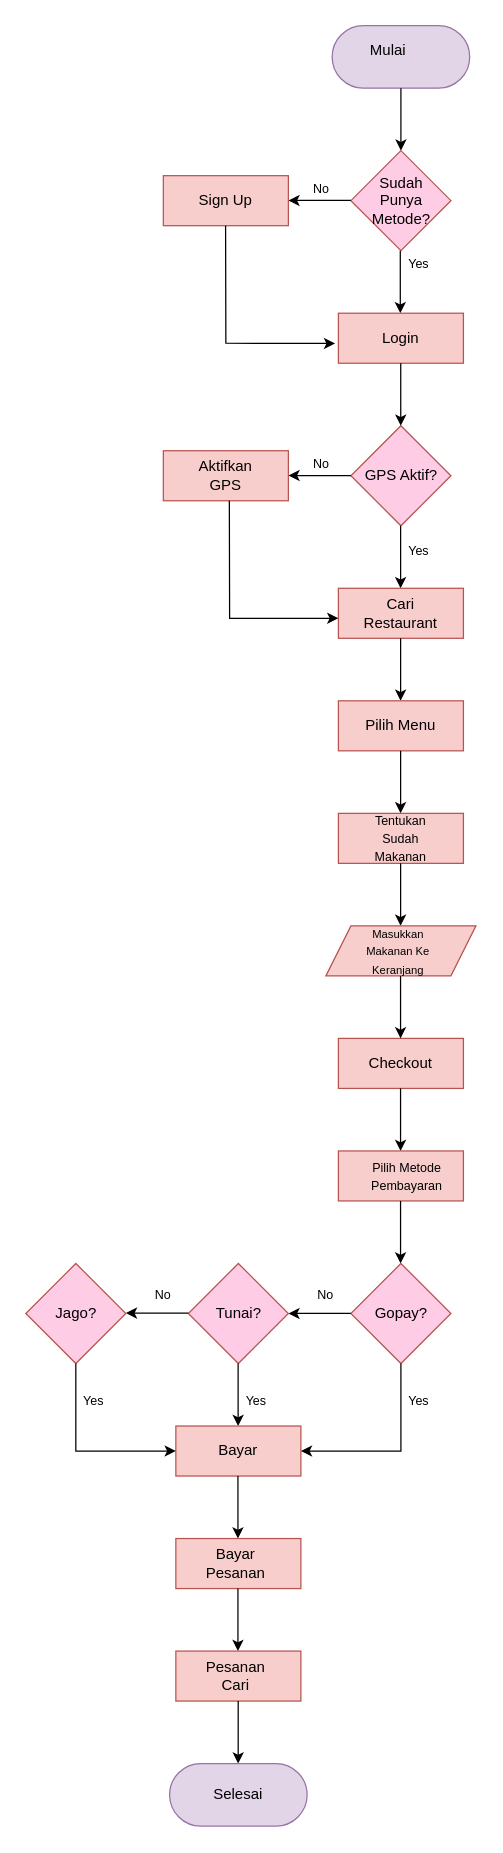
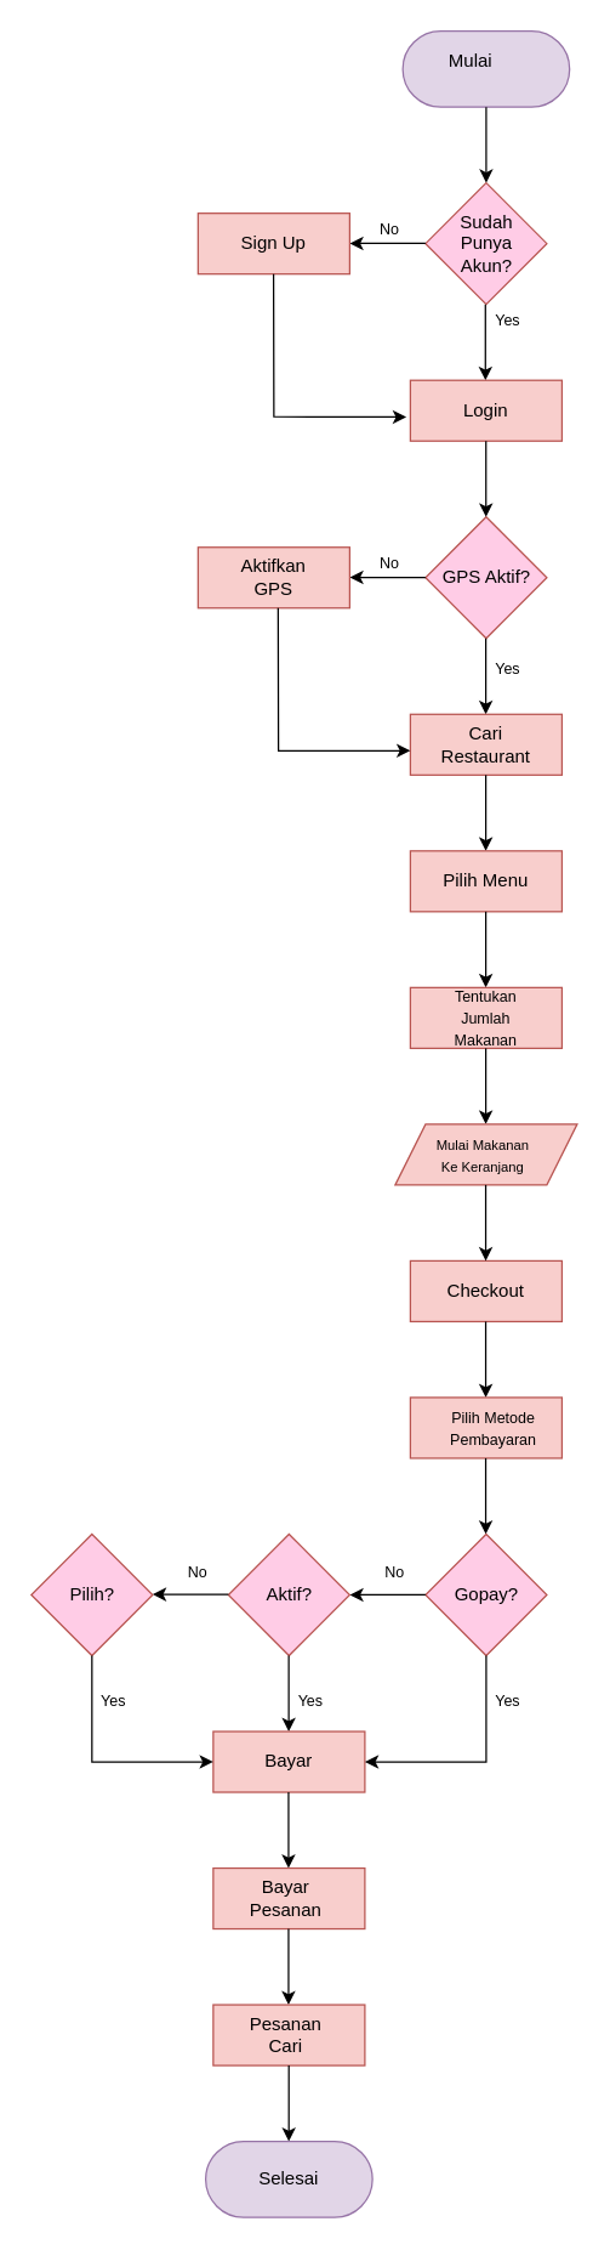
  <mxCell id="0" />
  <mxCell id="1" parent="0" />
  <mxCell id="2" value="" style="rounded=1;whiteSpace=wrap;html=1;arcSize=50;fillColor=#e1d5e7;strokeColor=#9673a6;" vertex="1" parent="1"><mxGeometry x="265" y="20" width="110" height="50" as="geometry" /></mxCell>
  <mxCell id="3" value="Mulai" style="text;html=1;strokeColor=none;fillColor=none;align=center;verticalAlign=middle;whiteSpace=wrap;rounded=0;" vertex="1" parent="1"><mxGeometry x="280" y="25" width="60" height="30" as="geometry" /></mxCell>
  <mxCell id="4" value="" style="endArrow=classic;html=1;rounded=0;exitX=0.5;exitY=1;exitDx=0;exitDy=0;" edge="1" parent="1" source="2"><mxGeometry width="50" height="50" relative="1" as="geometry"><mxPoint x="280" y="130" as="sourcePoint" /><mxPoint x="320" y="120" as="targetPoint" /><Array as="points" /></mxGeometry></mxCell>
  <mxCell id="5" value="" style="rhombus;whiteSpace=wrap;html=1;fillColor=#FFCCE6;strokeColor=#b85450;" vertex="1" parent="1"><mxGeometry x="280" y="120" width="80" height="80" as="geometry" /></mxCell>
- <mxCell id="6" value="Sudah Punya Metode?" style="text;html=1;strokeColor=none;fillColor=none;align=center;verticalAlign=middle;whiteSpace=wrap;rounded=0;" vertex="1" parent="1"><mxGeometry x="287.5" y="140" width="65" height="40" as="geometry" /></mxCell>
+ <mxCell id="6" value="Sudah Punya Akun?" style="text;html=1;strokeColor=none;fillColor=none;align=center;verticalAlign=middle;whiteSpace=wrap;rounded=0;" vertex="1" parent="1"><mxGeometry x="287.5" y="140" width="65" height="40" as="geometry" /></mxCell>
  <mxCell id="7" value="" style="endArrow=classic;html=1;rounded=0;exitX=0.5;exitY=1;exitDx=0;exitDy=0;" edge="1" parent="1"><mxGeometry width="50" height="50" relative="1" as="geometry"><mxPoint x="319.5" y="200" as="sourcePoint" /><mxPoint x="319.5" y="250" as="targetPoint" /><Array as="points" /></mxGeometry></mxCell>
  <mxCell id="8" value="" style="rounded=0;whiteSpace=wrap;html=1;fillColor=#f8cecc;strokeColor=#b85450;" vertex="1" parent="1"><mxGeometry x="270" y="250" width="100" height="40" as="geometry" /></mxCell>
  <mxCell id="9" value="Login" style="text;html=1;strokeColor=none;fillColor=none;align=center;verticalAlign=middle;whiteSpace=wrap;rounded=0;" vertex="1" parent="1"><mxGeometry x="290" y="255" width="60" height="30" as="geometry" /></mxCell>
  <mxCell id="10" value="" style="rhombus;whiteSpace=wrap;html=1;fillColor=#FFCCE6;strokeColor=#b85450;" vertex="1" parent="1"><mxGeometry x="280" y="340" width="80" height="80" as="geometry" /></mxCell>
  <mxCell id="11" value="" style="endArrow=classic;html=1;rounded=0;exitX=0.5;exitY=1;exitDx=0;exitDy=0;" edge="1" parent="1"><mxGeometry width="50" height="50" relative="1" as="geometry"><mxPoint x="319.86" y="290" as="sourcePoint" /><mxPoint x="319.86" y="340" as="targetPoint" /><Array as="points" /></mxGeometry></mxCell>
  <mxCell id="12" value="GPS Aktif?" style="text;html=1;strokeColor=none;fillColor=none;align=center;verticalAlign=middle;whiteSpace=wrap;rounded=0;" vertex="1" parent="1"><mxGeometry x="287.5" y="360" width="65" height="40" as="geometry" /></mxCell>
  <mxCell id="13" value="" style="endArrow=classic;html=1;rounded=0;exitX=0.5;exitY=1;exitDx=0;exitDy=0;" edge="1" parent="1"><mxGeometry width="50" height="50" relative="1" as="geometry"><mxPoint x="319.76" y="420" as="sourcePoint" /><mxPoint x="319.76" y="470" as="targetPoint" /><Array as="points" /></mxGeometry></mxCell>
  <mxCell id="14" value="" style="rounded=0;whiteSpace=wrap;html=1;fillColor=#f8cecc;strokeColor=#b85450;" vertex="1" parent="1"><mxGeometry x="270" y="470" width="100" height="40" as="geometry" /></mxCell>
  <mxCell id="15" value="Cari Restaurant" style="text;html=1;strokeColor=none;fillColor=none;align=center;verticalAlign=middle;whiteSpace=wrap;rounded=0;" vertex="1" parent="1"><mxGeometry x="290" y="475" width="60" height="30" as="geometry" /></mxCell>
  <mxCell id="16" value="" style="endArrow=classic;html=1;rounded=0;exitX=0.5;exitY=1;exitDx=0;exitDy=0;" edge="1" parent="1"><mxGeometry width="50" height="50" relative="1" as="geometry"><mxPoint x="319.76" y="510" as="sourcePoint" /><mxPoint x="319.76" y="560" as="targetPoint" /><Array as="points" /></mxGeometry></mxCell>
  <mxCell id="17" value="" style="rounded=0;whiteSpace=wrap;html=1;fillColor=#f8cecc;strokeColor=#b85450;" vertex="1" parent="1"><mxGeometry x="270" y="560" width="100" height="40" as="geometry" /></mxCell>
  <mxCell id="18" value="Pilih Menu" style="text;html=1;strokeColor=none;fillColor=none;align=center;verticalAlign=middle;whiteSpace=wrap;rounded=0;" vertex="1" parent="1"><mxGeometry x="290" y="565" width="60" height="30" as="geometry" /></mxCell>
  <mxCell id="19" value="" style="endArrow=classic;html=1;rounded=0;exitX=0.5;exitY=1;exitDx=0;exitDy=0;" edge="1" parent="1"><mxGeometry width="50" height="50" relative="1" as="geometry"><mxPoint x="319.76" y="600" as="sourcePoint" /><mxPoint x="319.76" y="650" as="targetPoint" /><Array as="points" /></mxGeometry></mxCell>
  <mxCell id="20" value="" style="rounded=0;whiteSpace=wrap;html=1;fillColor=#f8cecc;strokeColor=#B85450;" vertex="1" parent="1"><mxGeometry x="270" y="650" width="100" height="40" as="geometry" /></mxCell>
- <mxCell id="21" value="&lt;font style=&quot;font-size: 10px;&quot;&gt;Tentukan Sudah Makanan&lt;/font&gt;" style="text;html=1;strokeColor=none;fillColor=none;align=center;verticalAlign=middle;whiteSpace=wrap;rounded=0;" vertex="1" parent="1"><mxGeometry x="290" y="655" width="60" height="30" as="geometry" /></mxCell>
+ <mxCell id="21" value="&lt;font style=&quot;font-size: 10px;&quot;&gt;Tentukan Jumlah Makanan&lt;/font&gt;" style="text;html=1;strokeColor=none;fillColor=none;align=center;verticalAlign=middle;whiteSpace=wrap;rounded=0;" vertex="1" parent="1"><mxGeometry x="290" y="655" width="60" height="30" as="geometry" /></mxCell>
  <mxCell id="22" value="" style="endArrow=classic;html=1;rounded=0;exitX=0.5;exitY=1;exitDx=0;exitDy=0;" edge="1" parent="1"><mxGeometry width="50" height="50" relative="1" as="geometry"><mxPoint x="319.76" y="690" as="sourcePoint" /><mxPoint x="319.76" y="740" as="targetPoint" /><Array as="points" /></mxGeometry></mxCell>
  <mxCell id="23" value="" style="shape=parallelogram;perimeter=parallelogramPerimeter;whiteSpace=wrap;html=1;fixedSize=1;fillColor=#F8CECC;strokeColor=#B85450;" vertex="1" parent="1"><mxGeometry x="260" y="740" width="120" height="40" as="geometry" /></mxCell>
- <mxCell id="24" value="&lt;div style=&quot;&quot;&gt;&lt;span style=&quot;font-size: 9px; background-color: initial;&quot;&gt;Masukkan Makanan Ke Keranjang&lt;/span&gt;&lt;/div&gt;" style="text;html=1;strokeColor=none;fillColor=none;align=center;verticalAlign=middle;whiteSpace=wrap;rounded=0;" vertex="1" parent="1"><mxGeometry x="282.5" y="747.5" width="70" height="25" as="geometry" /></mxCell>
+ <mxCell id="24" value="&lt;div style=&quot;&quot;&gt;&lt;span style=&quot;font-size: 9px; background-color: initial;&quot;&gt;Mulai Makanan Ke Keranjang&lt;/span&gt;&lt;/div&gt;" style="text;html=1;strokeColor=none;fillColor=none;align=center;verticalAlign=middle;whiteSpace=wrap;rounded=0;" vertex="1" parent="1"><mxGeometry x="282.5" y="747.5" width="70" height="25" as="geometry" /></mxCell>
  <mxCell id="25" value="" style="rounded=0;whiteSpace=wrap;html=1;fillColor=#f8cecc;strokeColor=#b85450;" vertex="1" parent="1"><mxGeometry x="270" y="830" width="100" height="40" as="geometry" /></mxCell>
  <mxCell id="26" value="" style="endArrow=classic;html=1;rounded=0;exitX=0.5;exitY=1;exitDx=0;exitDy=0;" edge="1" parent="1"><mxGeometry width="50" height="50" relative="1" as="geometry"><mxPoint x="319.71" y="780" as="sourcePoint" /><mxPoint x="319.71" y="830" as="targetPoint" /><Array as="points" /></mxGeometry></mxCell>
  <mxCell id="27" value="Checkout" style="text;html=1;strokeColor=none;fillColor=none;align=center;verticalAlign=middle;whiteSpace=wrap;rounded=0;" vertex="1" parent="1"><mxGeometry x="290" y="835" width="60" height="30" as="geometry" /></mxCell>
  <mxCell id="28" value="" style="endArrow=classic;html=1;rounded=0;exitX=0.5;exitY=1;exitDx=0;exitDy=0;" edge="1" parent="1"><mxGeometry width="50" height="50" relative="1" as="geometry"><mxPoint x="319.71" y="870" as="sourcePoint" /><mxPoint x="319.71" y="920" as="targetPoint" /><Array as="points" /></mxGeometry></mxCell>
  <mxCell id="29" value="" style="rounded=0;whiteSpace=wrap;html=1;fillColor=#f8cecc;strokeColor=#b85450;" vertex="1" parent="1"><mxGeometry x="270" y="920" width="100" height="40" as="geometry" /></mxCell>
  <mxCell id="30" value="&lt;div style=&quot;&quot;&gt;&lt;font size=&quot;1&quot;&gt;Pilih Metode Pembayaran&lt;/font&gt;&lt;/div&gt;" style="text;html=1;strokeColor=none;fillColor=none;align=center;verticalAlign=middle;whiteSpace=wrap;rounded=0;" vertex="1" parent="1"><mxGeometry x="290" y="927.5" width="70" height="25" as="geometry" /></mxCell>
  <mxCell id="31" value="" style="endArrow=classic;html=1;rounded=0;exitX=0.5;exitY=1;exitDx=0;exitDy=0;" edge="1" parent="1"><mxGeometry width="50" height="50" relative="1" as="geometry"><mxPoint x="319.71" y="960" as="sourcePoint" /><mxPoint x="319.71" y="1010" as="targetPoint" /><Array as="points" /></mxGeometry></mxCell>
  <mxCell id="32" value="" style="rhombus;whiteSpace=wrap;html=1;fillColor=#FFCCE6;strokeColor=#b85450;" vertex="1" parent="1"><mxGeometry x="280" y="1010" width="80" height="80" as="geometry" /></mxCell>
  <mxCell id="33" value="" style="endArrow=classic;html=1;rounded=0;exitX=0;exitY=0.5;exitDx=0;exitDy=0;" edge="1" parent="1" source="32"><mxGeometry width="50" height="50" relative="1" as="geometry"><mxPoint x="240" y="1060" as="sourcePoint" /><mxPoint x="230" y="1050" as="targetPoint" /><Array as="points" /></mxGeometry></mxCell>
  <mxCell id="34" value="" style="rhombus;whiteSpace=wrap;html=1;fillColor=#FFCCE6;strokeColor=#b85450;" vertex="1" parent="1"><mxGeometry x="150" y="1010" width="80" height="80" as="geometry" /></mxCell>
  <mxCell id="35" value="" style="endArrow=classic;html=1;rounded=0;exitX=0;exitY=0.5;exitDx=0;exitDy=0;" edge="1" parent="1"><mxGeometry width="50" height="50" relative="1" as="geometry"><mxPoint x="150" y="1049.71" as="sourcePoint" /><mxPoint x="100" y="1049.71" as="targetPoint" /><Array as="points" /></mxGeometry></mxCell>
  <mxCell id="36" value="" style="rhombus;whiteSpace=wrap;html=1;fillColor=#FFCCE6;strokeColor=#b85450;" vertex="1" parent="1"><mxGeometry x="20" y="1010" width="80" height="80" as="geometry" /></mxCell>
  <mxCell id="37" value="Gopay?" style="text;html=1;strokeColor=none;fillColor=none;align=center;verticalAlign=middle;whiteSpace=wrap;rounded=0;" vertex="1" parent="1"><mxGeometry x="287.5" y="1030" width="65" height="40" as="geometry" /></mxCell>
- <mxCell id="38" value="Tunai?" style="text;html=1;strokeColor=none;fillColor=none;align=center;verticalAlign=middle;whiteSpace=wrap;rounded=0;" vertex="1" parent="1"><mxGeometry x="157.5" y="1030" width="65" height="40" as="geometry" /></mxCell>
- <mxCell id="39" value="Jago?" style="text;html=1;strokeColor=none;fillColor=none;align=center;verticalAlign=middle;whiteSpace=wrap;rounded=0;" vertex="1" parent="1"><mxGeometry x="27.5" y="1030" width="65" height="40" as="geometry" /></mxCell>
+ <mxCell id="38" value="Aktif?" style="text;html=1;strokeColor=none;fillColor=none;align=center;verticalAlign=middle;whiteSpace=wrap;rounded=0;" vertex="1" parent="1"><mxGeometry x="157.5" y="1030" width="65" height="40" as="geometry" /></mxCell>
+ <mxCell id="39" value="Pilih?" style="text;html=1;strokeColor=none;fillColor=none;align=center;verticalAlign=middle;whiteSpace=wrap;rounded=0;" vertex="1" parent="1"><mxGeometry x="27.5" y="1030" width="65" height="40" as="geometry" /></mxCell>
  <mxCell id="40" value="&lt;font style=&quot;font-size: 10px;&quot;&gt;No&lt;/font&gt;" style="text;html=1;strokeColor=none;fillColor=none;align=center;verticalAlign=middle;whiteSpace=wrap;rounded=0;" vertex="1" parent="1"><mxGeometry x="230" y="1020" width="60" height="30" as="geometry" /></mxCell>
  <mxCell id="41" value="&lt;font style=&quot;font-size: 10px;&quot;&gt;No&lt;/font&gt;" style="text;html=1;strokeColor=none;fillColor=none;align=center;verticalAlign=middle;whiteSpace=wrap;rounded=0;" vertex="1" parent="1"><mxGeometry x="100" y="1020" width="60" height="30" as="geometry" /></mxCell>
  <mxCell id="42" value="" style="endArrow=classic;html=1;rounded=0;exitX=0.5;exitY=1;exitDx=0;exitDy=0;" edge="1" parent="1"><mxGeometry width="50" height="50" relative="1" as="geometry"><mxPoint x="189.8" y="1090" as="sourcePoint" /><mxPoint x="189.8" y="1140" as="targetPoint" /><Array as="points" /></mxGeometry></mxCell>
  <mxCell id="43" value="" style="rounded=0;whiteSpace=wrap;html=1;fillColor=#f8cecc;strokeColor=#b85450;" vertex="1" parent="1"><mxGeometry x="140" y="1140" width="100" height="40" as="geometry" /></mxCell>
  <mxCell id="44" value="Bayar" style="text;html=1;strokeColor=none;fillColor=none;align=center;verticalAlign=middle;whiteSpace=wrap;rounded=0;" vertex="1" parent="1"><mxGeometry x="160" y="1145" width="60" height="30" as="geometry" /></mxCell>
  <mxCell id="45" value="" style="endArrow=classic;html=1;rounded=0;exitX=0.5;exitY=1;exitDx=0;exitDy=0;" edge="1" parent="1"><mxGeometry width="50" height="50" relative="1" as="geometry"><mxPoint x="189.66" y="1180" as="sourcePoint" /><mxPoint x="189.66" y="1230" as="targetPoint" /><Array as="points" /></mxGeometry></mxCell>
  <mxCell id="46" value="" style="rounded=0;whiteSpace=wrap;html=1;fillColor=#f8cecc;strokeColor=#b85450;" vertex="1" parent="1"><mxGeometry x="140" y="1230" width="100" height="40" as="geometry" /></mxCell>
  <mxCell id="47" value="&lt;div style=&quot;&quot;&gt;&lt;font style=&quot;font-size: 12px;&quot;&gt;Bayar Pesanan&lt;/font&gt;&lt;/div&gt;" style="text;html=1;strokeColor=none;fillColor=none;align=center;verticalAlign=middle;whiteSpace=wrap;rounded=0;" vertex="1" parent="1"><mxGeometry x="152.5" y="1237.5" width="70" height="25" as="geometry" /></mxCell>
  <mxCell id="48" value="" style="endArrow=classic;html=1;rounded=0;exitX=0.5;exitY=1;exitDx=0;exitDy=0;" edge="1" parent="1"><mxGeometry width="50" height="50" relative="1" as="geometry"><mxPoint x="189.66" y="1270" as="sourcePoint" /><mxPoint x="189.66" y="1320" as="targetPoint" /><Array as="points" /></mxGeometry></mxCell>
  <mxCell id="49" value="" style="rounded=0;whiteSpace=wrap;html=1;fillColor=#f8cecc;strokeColor=#b85450;" vertex="1" parent="1"><mxGeometry x="140" y="1320" width="100" height="40" as="geometry" /></mxCell>
  <mxCell id="50" value="&lt;div style=&quot;&quot;&gt;Pesanan Cari&lt;/div&gt;" style="text;html=1;strokeColor=none;fillColor=none;align=center;verticalAlign=middle;whiteSpace=wrap;rounded=0;" vertex="1" parent="1"><mxGeometry x="152.5" y="1327.5" width="70" height="25" as="geometry" /></mxCell>
  <mxCell id="51" value="" style="endArrow=classic;html=1;rounded=0;exitX=0.5;exitY=1;exitDx=0;exitDy=0;" edge="1" parent="1"><mxGeometry width="50" height="50" relative="1" as="geometry"><mxPoint x="189.86" y="1360" as="sourcePoint" /><mxPoint x="189.86" y="1410" as="targetPoint" /><Array as="points" /></mxGeometry></mxCell>
  <mxCell id="52" value="" style="rounded=1;whiteSpace=wrap;html=1;arcSize=50;fillColor=#e1d5e7;strokeColor=#9673a6;" vertex="1" parent="1"><mxGeometry x="135" y="1410" width="110" height="50" as="geometry" /></mxCell>
  <mxCell id="53" value="Selesai" style="text;html=1;strokeColor=none;fillColor=none;align=center;verticalAlign=middle;whiteSpace=wrap;rounded=0;" vertex="1" parent="1"><mxGeometry x="160" y="1420" width="60" height="30" as="geometry" /></mxCell>
  <mxCell id="54" value="" style="endArrow=classic;html=1;rounded=0;exitX=0;exitY=0.5;exitDx=0;exitDy=0;" edge="1" parent="1"><mxGeometry width="50" height="50" relative="1" as="geometry"><mxPoint x="280" y="159.81" as="sourcePoint" /><mxPoint x="230" y="159.81" as="targetPoint" /><Array as="points" /></mxGeometry></mxCell>
  <mxCell id="55" value="" style="rounded=0;whiteSpace=wrap;html=1;fillColor=#f8cecc;strokeColor=#b85450;" vertex="1" parent="1"><mxGeometry x="130" y="140" width="100" height="40" as="geometry" /></mxCell>
  <mxCell id="56" value="Sign Up" style="text;html=1;strokeColor=none;fillColor=none;align=center;verticalAlign=middle;whiteSpace=wrap;rounded=0;" vertex="1" parent="1"><mxGeometry x="150" y="145" width="60" height="30" as="geometry" /></mxCell>
  <mxCell id="57" value="&lt;font style=&quot;font-size: 10px;&quot;&gt;No&lt;/font&gt;" style="text;html=1;strokeColor=none;fillColor=none;align=center;verticalAlign=middle;whiteSpace=wrap;rounded=0;" vertex="1" parent="1"><mxGeometry x="230" y="140" width="52.5" height="20" as="geometry" /></mxCell>
  <mxCell id="58" value="&lt;span style=&quot;font-size: 10px;&quot;&gt;Yes&lt;/span&gt;" style="text;html=1;strokeColor=none;fillColor=none;align=center;verticalAlign=middle;whiteSpace=wrap;rounded=0;" vertex="1" parent="1"><mxGeometry x="307.5" y="200" width="52.5" height="20" as="geometry" /></mxCell>
  <mxCell id="59" value="" style="endArrow=classic;html=1;rounded=0;exitX=0.5;exitY=1;exitDx=0;exitDy=0;entryX=-0.026;entryY=0.606;entryDx=0;entryDy=0;entryPerimeter=0;" edge="1" parent="1" target="8"><mxGeometry width="50" height="50" relative="1" as="geometry"><mxPoint x="179.78" y="180" as="sourcePoint" /><mxPoint x="179.78" y="230" as="targetPoint" /><Array as="points"><mxPoint x="180" y="274" /></Array></mxGeometry></mxCell>
  <mxCell id="60" value="" style="endArrow=classic;html=1;rounded=0;exitX=0;exitY=0.5;exitDx=0;exitDy=0;" edge="1" parent="1"><mxGeometry width="50" height="50" relative="1" as="geometry"><mxPoint x="280" y="379.81" as="sourcePoint" /><mxPoint x="230" y="379.81" as="targetPoint" /><Array as="points" /></mxGeometry></mxCell>
  <mxCell id="61" value="&lt;font style=&quot;font-size: 10px;&quot;&gt;No&lt;/font&gt;" style="text;html=1;strokeColor=none;fillColor=none;align=center;verticalAlign=middle;whiteSpace=wrap;rounded=0;" vertex="1" parent="1"><mxGeometry x="230" y="360" width="52.5" height="20" as="geometry" /></mxCell>
  <mxCell id="62" value="" style="rounded=0;whiteSpace=wrap;html=1;fillColor=#f8cecc;strokeColor=#b85450;" vertex="1" parent="1"><mxGeometry x="130" y="360" width="100" height="40" as="geometry" /></mxCell>
  <mxCell id="63" value="Aktifkan GPS" style="text;html=1;strokeColor=none;fillColor=none;align=center;verticalAlign=middle;whiteSpace=wrap;rounded=0;" vertex="1" parent="1"><mxGeometry x="150" y="365" width="60" height="30" as="geometry" /></mxCell>
  <mxCell id="64" value="" style="endArrow=classic;html=1;rounded=0;exitX=0.5;exitY=1;exitDx=0;exitDy=0;entryX=-0.026;entryY=0.606;entryDx=0;entryDy=0;entryPerimeter=0;" edge="1" parent="1"><mxGeometry width="50" height="50" relative="1" as="geometry"><mxPoint x="182.78" y="400" as="sourcePoint" /><mxPoint x="270" y="494" as="targetPoint" /><Array as="points"><mxPoint x="183" y="494" /></Array></mxGeometry></mxCell>
  <mxCell id="65" value="&lt;span style=&quot;font-size: 10px;&quot;&gt;Yes&lt;/span&gt;" style="text;html=1;strokeColor=none;fillColor=none;align=center;verticalAlign=middle;whiteSpace=wrap;rounded=0;" vertex="1" parent="1"><mxGeometry x="307.5" y="430" width="52.5" height="20" as="geometry" /></mxCell>
  <mxCell id="66" value="" style="endArrow=classic;html=1;rounded=0;exitX=0.5;exitY=1;exitDx=0;exitDy=0;entryX=0;entryY=0.5;entryDx=0;entryDy=0;" edge="1" parent="1" source="36" target="43"><mxGeometry width="50" height="50" relative="1" as="geometry"><mxPoint x="62.78" y="1090" as="sourcePoint" /><mxPoint x="150" y="1184" as="targetPoint" /><Array as="points"><mxPoint x="60" y="1160" /></Array></mxGeometry></mxCell>
  <mxCell id="67" value="" style="endArrow=classic;html=1;rounded=0;exitX=0.5;exitY=1;exitDx=0;exitDy=0;entryX=1;entryY=0.5;entryDx=0;entryDy=0;" edge="1" parent="1" source="32" target="43"><mxGeometry width="50" height="50" relative="1" as="geometry"><mxPoint x="350" y="1160" as="sourcePoint" /><mxPoint x="430" y="1230" as="targetPoint" /><Array as="points"><mxPoint x="320" y="1160" /></Array></mxGeometry></mxCell>
  <mxCell id="68" value="&lt;span style=&quot;font-size: 10px;&quot;&gt;Yes&lt;/span&gt;" style="text;html=1;strokeColor=none;fillColor=none;align=center;verticalAlign=middle;whiteSpace=wrap;rounded=0;" vertex="1" parent="1"><mxGeometry x="307.5" y="1110" width="52.5" height="20" as="geometry" /></mxCell>
  <mxCell id="69" value="&lt;span style=&quot;font-size: 10px;&quot;&gt;Yes&lt;/span&gt;" style="text;html=1;strokeColor=none;fillColor=none;align=center;verticalAlign=middle;whiteSpace=wrap;rounded=0;" vertex="1" parent="1"><mxGeometry x="177.5" y="1110" width="52.5" height="20" as="geometry" /></mxCell>
  <mxCell id="70" value="&lt;span style=&quot;font-size: 10px;&quot;&gt;Yes&lt;/span&gt;" style="text;html=1;strokeColor=none;fillColor=none;align=center;verticalAlign=middle;whiteSpace=wrap;rounded=0;" vertex="1" parent="1"><mxGeometry x="47.5" y="1110" width="52.5" height="20" as="geometry" /></mxCell>
